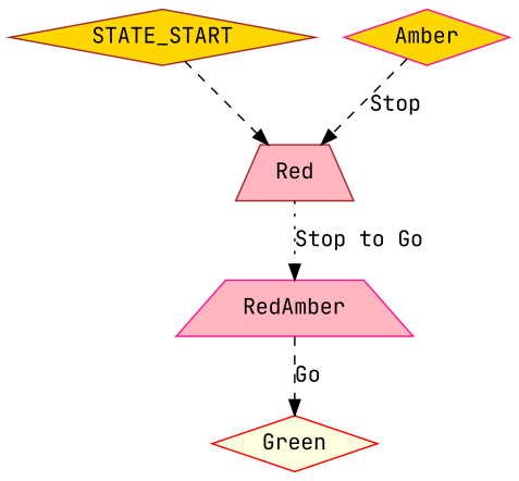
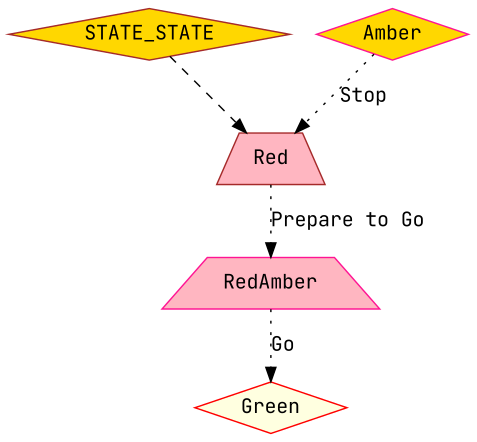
  digraph {
    fontname="JetBrains Mono"
    rankdir=TB
    node [color=brown fillcolor=gold fontname="JetBrains Mono" shape=diamond style="solid,filled" peripheries=1]
    edge [fontname="JetBrains Mono" style=dashed]
-   STATE_START [style=filled peripheries=""]
+   STATE_START [style=filled label=STATE_STATE peripheries=""]
    Red [fillcolor=lightpink shape=trapezium]
    RedAmber [color=deeppink fillcolor=lightpink shape=trapezium]
    Green [color=red fillcolor=lightyellow]
    Amber [color=deeppink]
    STATE_START -> Red
-   Red -> RedAmber [label="Stop to Go" style=dotted]
-   RedAmber -> Green [label=Go]
-   Amber -> Red [label=Stop]
+   Red -> RedAmber [label="Prepare to Go" style=dotted]
+   RedAmber -> Green [label=Go style=dotted]
+   Amber -> Red [label=Stop style=dotted]
  }
